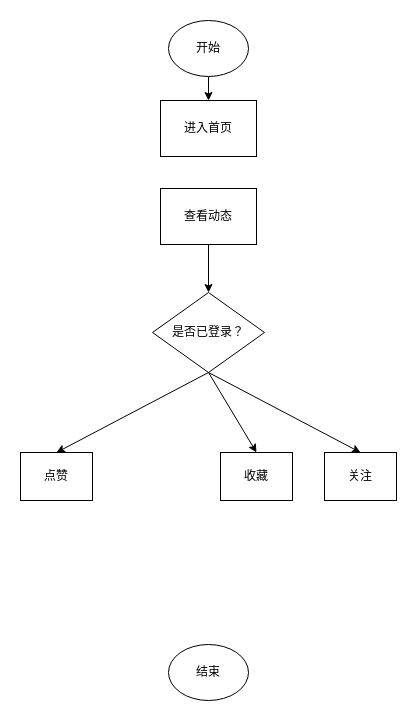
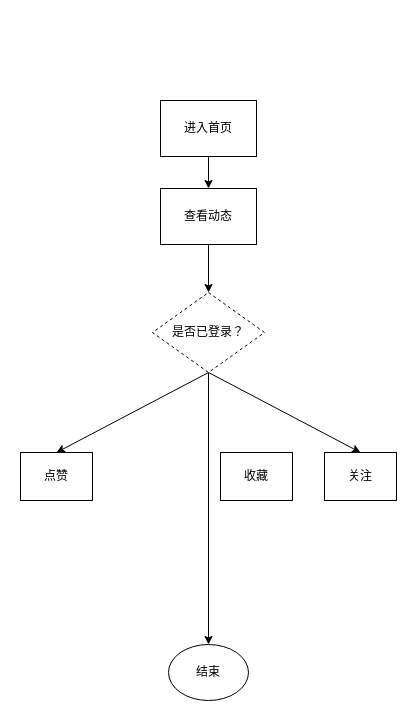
  <mxCell id="0" />
  <mxCell id="1" parent="0" />
- <mxCell id="2" style="edgeStyle=none;html=1;exitX=0.5;exitY=1;exitDx=0;exitDy=0;entryX=0.5;entryY=0;entryDx=0;entryDy=0;" edge="1" parent="1" source="3" target="6"><mxGeometry relative="1" as="geometry" /></mxCell>
- <mxCell id="3" value="开始" style="ellipse;whiteSpace=wrap;html=1;" vertex="1" parent="1"><mxGeometry x="168" y="20" width="80" height="56" as="geometry" /></mxCell>
  <mxCell id="4" value="结束" style="ellipse;whiteSpace=wrap;html=1;" vertex="1" parent="1"><mxGeometry x="168" y="644" width="80" height="56" as="geometry" /></mxCell>
+ <mxCell id="5" style="edgeStyle=none;html=1;exitX=0.5;exitY=1;exitDx=0;exitDy=0;entryX=0.5;entryY=0;entryDx=0;entryDy=0;" edge="1" parent="1" source="6" target="8"><mxGeometry relative="1" as="geometry" /></mxCell>
  <mxCell id="6" value="进入首页" style="rounded=0;whiteSpace=wrap;html=1;" vertex="1" parent="1"><mxGeometry x="160" y="100" width="96" height="56" as="geometry" /></mxCell>
  <mxCell id="7" value="" style="edgeStyle=none;html=1;" edge="1" parent="1" source="8" target="14"><mxGeometry relative="1" as="geometry" /></mxCell>
  <mxCell id="8" value="查看动态" style="rounded=0;whiteSpace=wrap;html=1;" vertex="1" parent="1"><mxGeometry x="160" y="188" width="96" height="56" as="geometry" /></mxCell>
  <mxCell id="9" value="点赞" style="rounded=0;whiteSpace=wrap;html=1;" vertex="1" parent="1"><mxGeometry x="20" y="452" width="72" height="48" as="geometry" /></mxCell>
  <mxCell id="10" value="收藏" style="rounded=0;whiteSpace=wrap;html=1;" vertex="1" parent="1"><mxGeometry x="220" y="452" width="72" height="48" as="geometry" /></mxCell>
  <mxCell id="11" style="edgeStyle=none;html=1;exitX=0.5;exitY=1;exitDx=0;exitDy=0;entryX=0.5;entryY=0;entryDx=0;entryDy=0;" edge="1" parent="1" source="14" target="9"><mxGeometry relative="1" as="geometry" /></mxCell>
- <mxCell id="12" style="edgeStyle=none;html=1;exitX=0.5;exitY=1;exitDx=0;exitDy=0;entryX=0.5;entryY=0;entryDx=0;entryDy=0;" edge="1" parent="1" source="14" target="10"><mxGeometry relative="1" as="geometry" /></mxCell>
+ <mxCell id="12" style="edgeStyle=none;html=1;exitX=0.5;exitY=1;exitDx=0;exitDy=0;" edge="1" parent="1" source="14" target="4"><mxGeometry relative="1" as="geometry" /></mxCell>
  <mxCell id="13" style="edgeStyle=none;html=1;exitX=0.5;exitY=1;exitDx=0;exitDy=0;entryX=0.5;entryY=0;entryDx=0;entryDy=0;" edge="1" parent="1" source="14" target="15"><mxGeometry relative="1" as="geometry" /></mxCell>
- <mxCell id="14" value="是否已登录？" style="rhombus;whiteSpace=wrap;html=1;" vertex="1" parent="1"><mxGeometry x="152" y="292" width="112" height="80" as="geometry" /></mxCell>
+ <mxCell id="14" value="是否已登录？" style="rhombus;whiteSpace=wrap;html=1;dashed=1;" vertex="1" parent="1"><mxGeometry x="152" y="292" width="112" height="80" as="geometry" /></mxCell>
  <mxCell id="15" value="关注" style="rounded=0;whiteSpace=wrap;html=1;" vertex="1" parent="1"><mxGeometry x="324" y="452" width="72" height="48" as="geometry" /></mxCell>
